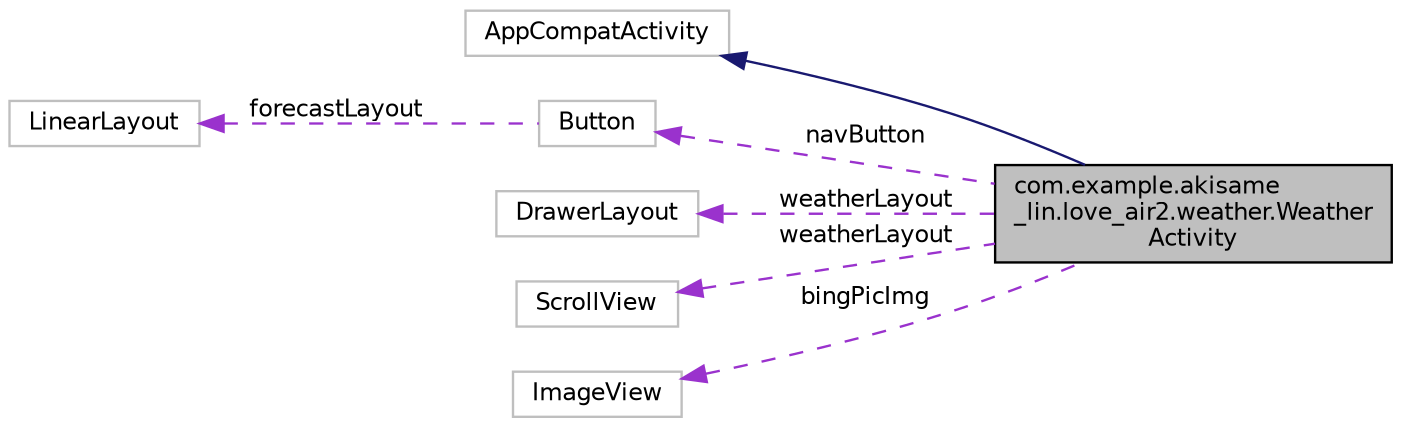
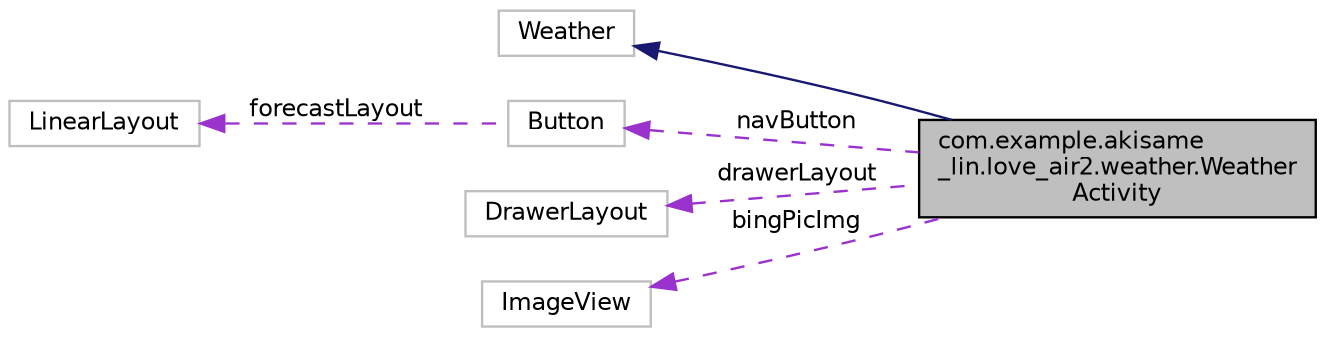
  digraph {
    rankdir=LR
    node [color=grey75 fillcolor=white fontname=Helvetica fontsize=10 shape=record style=filled]
    edge [color=darkorchid3 dir=back fontname=Helvetica fontsize=10 labelfontname=Helvetica labelfontsize=10 style=dashed]
    n1 [color=black fillcolor=grey75 fontcolor=black height=0.2 label="com.example.akisame\l_lin.love_air2.weather.Weather\lActivity" width=0.4]
-   n2 [height=0.2 label=AppCompatActivity width=0.4]
+   n2 [height=0.2 label=Weather width=0.4]
    n3 [height=0.2 label=LinearLayout width=0.4]
    n4 [height=0.2 label=Button width=0.4]
    n5 [height=0.2 label=DrawerLayout width=0.4]
-   n6 [height=0.2 label=ScrollView width=0.4]
    n7 [height=0.2 label=ImageView width=0.4]
    n2 -> n1 [color=midnightblue style=solid]
    n3 -> n4 [label=" forecastLayout"]
    n4 -> n1 [label=" navButton"]
-   n5 -> n1 [label=" weatherLayout"]
-   n6 -> n1 [label=" weatherLayout"]
+   n5 -> n1 [label=" drawerLayout"]
    n7 -> n1 [label=" bingPicImg"]
  }
